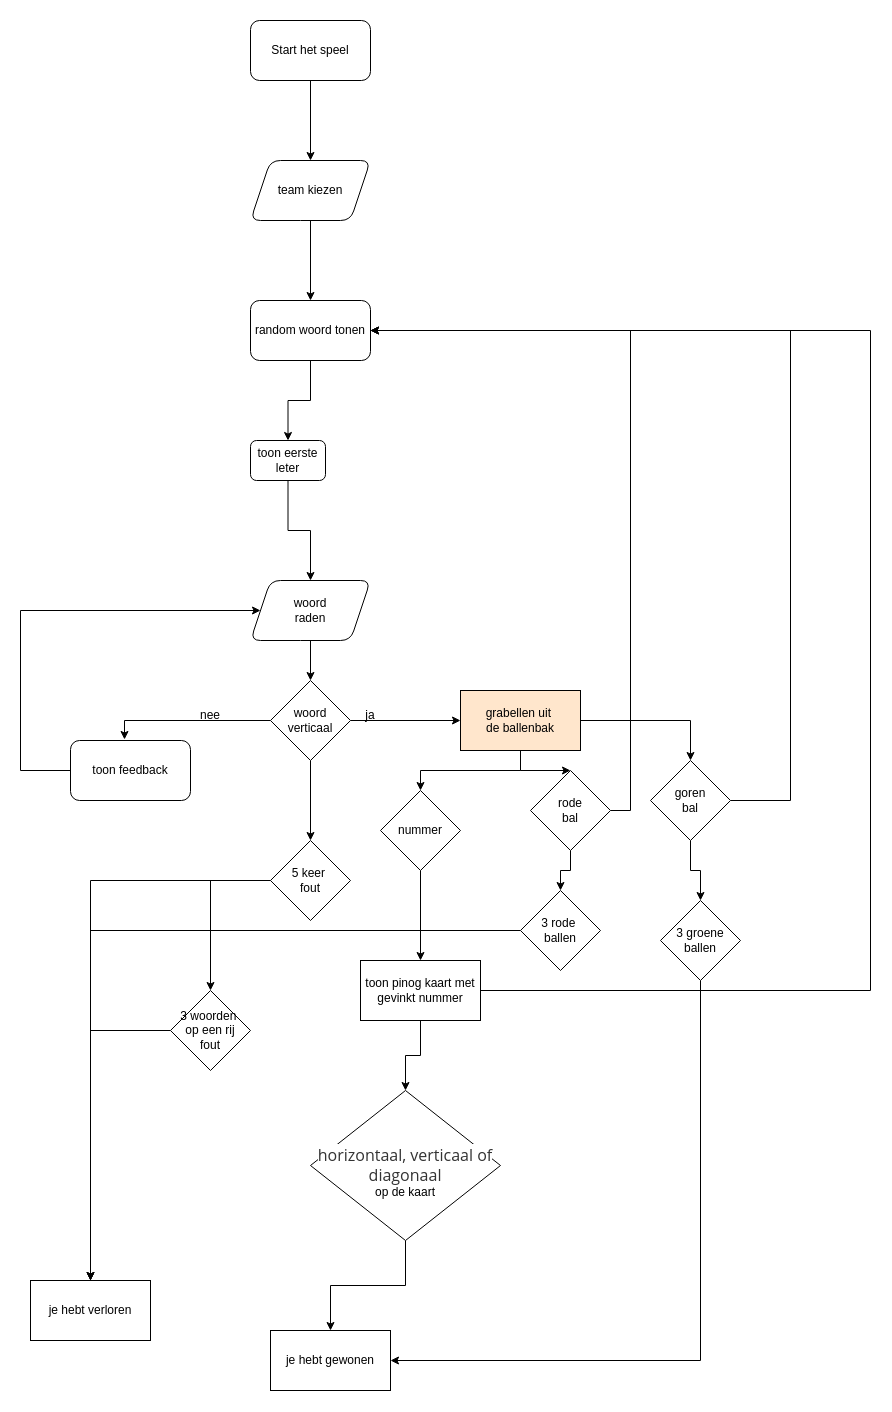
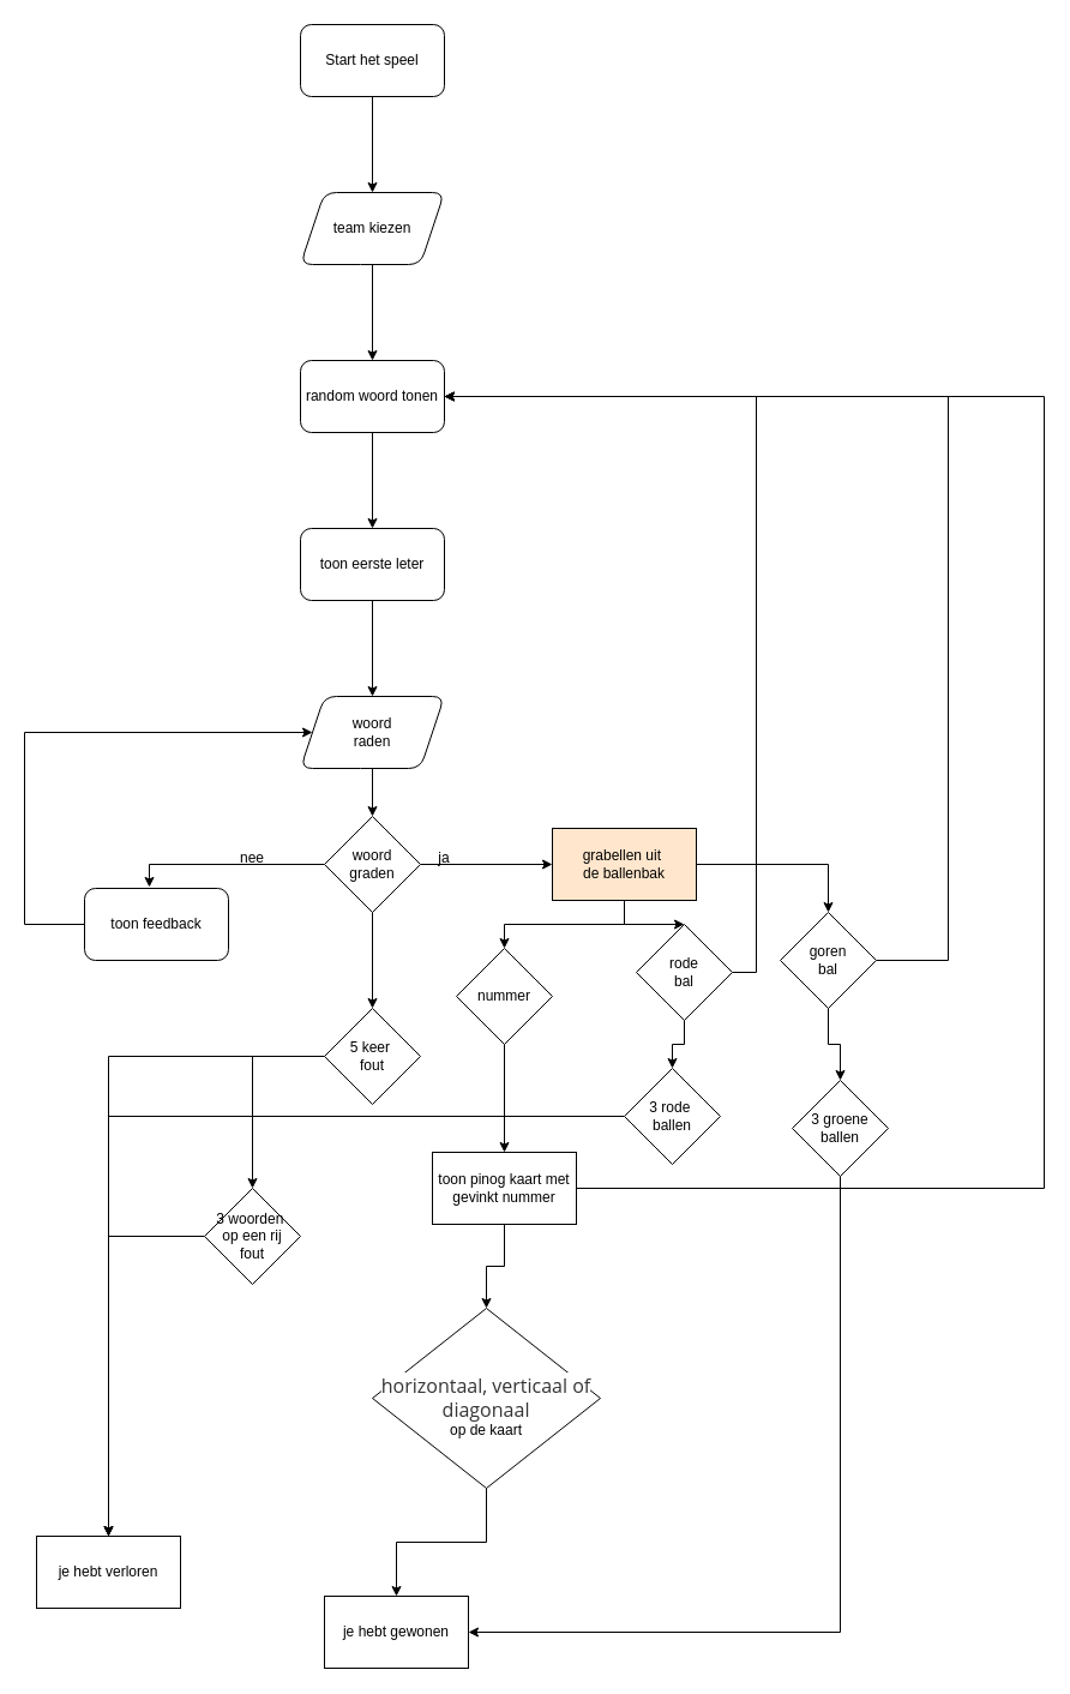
  <mxCell id="0" />
  <mxCell id="1" parent="0" />
  <mxCell id="2" value="" style="edgeStyle=orthogonalEdgeStyle;rounded=0;orthogonalLoop=1;jettySize=auto;html=1;" edge="1" parent="1" source="3" target="5"><mxGeometry relative="1" as="geometry" /></mxCell>
  <mxCell id="3" value="Start het speel" style="rounded=1;whiteSpace=wrap;html=1;" vertex="1" parent="1"><mxGeometry x="250" y="20" width="120" height="60" as="geometry" /></mxCell>
  <mxCell id="4" value="" style="edgeStyle=orthogonalEdgeStyle;rounded=0;orthogonalLoop=1;jettySize=auto;html=1;" edge="1" parent="1" source="5" target="7"><mxGeometry relative="1" as="geometry" /></mxCell>
  <mxCell id="5" value="team kiezen" style="shape=parallelogram;perimeter=parallelogramPerimeter;whiteSpace=wrap;html=1;fixedSize=1;rounded=1;" vertex="1" parent="1"><mxGeometry x="250" y="160" width="120" height="60" as="geometry" /></mxCell>
  <mxCell id="6" value="" style="edgeStyle=orthogonalEdgeStyle;rounded=0;orthogonalLoop=1;jettySize=auto;html=1;" edge="1" parent="1" source="7" target="9"><mxGeometry relative="1" as="geometry" /></mxCell>
  <mxCell id="7" value="random woord tonen" style="whiteSpace=wrap;html=1;rounded=1;" vertex="1" parent="1"><mxGeometry x="250" y="300" width="120" height="60" as="geometry" /></mxCell>
  <mxCell id="8" value="" style="edgeStyle=orthogonalEdgeStyle;rounded=0;orthogonalLoop=1;jettySize=auto;html=1;" edge="1" parent="1" source="9" target="11"><mxGeometry relative="1" as="geometry" /></mxCell>
- <mxCell id="9" value="toon eerste leter" style="whiteSpace=wrap;html=1;rounded=1;" vertex="1" parent="1"><mxGeometry x="250" y="440" width="75" height="40" as="geometry" /></mxCell>
+ <mxCell id="9" value="toon eerste leter" style="whiteSpace=wrap;html=1;rounded=1;" vertex="1" parent="1"><mxGeometry x="250" y="440" width="120" height="60" as="geometry" /></mxCell>
  <mxCell id="10" value="" style="edgeStyle=orthogonalEdgeStyle;rounded=0;orthogonalLoop=1;jettySize=auto;html=1;" edge="1" parent="1" source="11" target="15"><mxGeometry relative="1" as="geometry" /></mxCell>
  <mxCell id="11" value="woord&lt;br&gt;raden" style="shape=parallelogram;perimeter=parallelogramPerimeter;whiteSpace=wrap;html=1;fixedSize=1;rounded=1;" vertex="1" parent="1"><mxGeometry x="250" y="580" width="120" height="60" as="geometry" /></mxCell>
  <mxCell id="12" style="edgeStyle=orthogonalEdgeStyle;rounded=0;orthogonalLoop=1;jettySize=auto;html=1;entryX=0.45;entryY=-0.017;entryDx=0;entryDy=0;entryPerimeter=0;" edge="1" parent="1" source="15" target="18"><mxGeometry relative="1" as="geometry"><mxPoint x="150" y="720" as="targetPoint" /></mxGeometry></mxCell>
  <mxCell id="13" value="" style="edgeStyle=orthogonalEdgeStyle;rounded=0;orthogonalLoop=1;jettySize=auto;html=1;" edge="1" parent="1" source="15" target="22"><mxGeometry relative="1" as="geometry" /></mxCell>
  <mxCell id="14" value="" style="edgeStyle=orthogonalEdgeStyle;rounded=0;orthogonalLoop=1;jettySize=auto;html=1;" edge="1" parent="1" source="15" target="26"><mxGeometry relative="1" as="geometry" /></mxCell>
- <mxCell id="15" value="woord&lt;br&gt;verticaal" style="rhombus;whiteSpace=wrap;html=1;" vertex="1" parent="1"><mxGeometry x="270" y="680" width="80" height="80" as="geometry" /></mxCell>
+ <mxCell id="15" value="woord&lt;br&gt;graden" style="rhombus;whiteSpace=wrap;html=1;" vertex="1" parent="1"><mxGeometry x="270" y="680" width="80" height="80" as="geometry" /></mxCell>
  <mxCell id="16" value="nee" style="text;html=1;align=center;verticalAlign=middle;whiteSpace=wrap;rounded=0;" vertex="1" parent="1"><mxGeometry x="180" y="700" width="60" height="30" as="geometry" /></mxCell>
  <mxCell id="17" style="edgeStyle=orthogonalEdgeStyle;rounded=0;orthogonalLoop=1;jettySize=auto;html=1;" edge="1" parent="1" source="18" target="11"><mxGeometry relative="1" as="geometry"><mxPoint x="-10" y="690" as="targetPoint" /><Array as="points"><mxPoint x="20" y="770" /><mxPoint x="20" y="610" /></Array></mxGeometry></mxCell>
  <mxCell id="18" value="toon feedback" style="rounded=1;whiteSpace=wrap;html=1;" vertex="1" parent="1"><mxGeometry x="70" y="740" width="120" height="60" as="geometry" /></mxCell>
  <mxCell id="19" value="" style="edgeStyle=orthogonalEdgeStyle;rounded=0;orthogonalLoop=1;jettySize=auto;html=1;" edge="1" parent="1" source="22" target="30"><mxGeometry relative="1" as="geometry" /></mxCell>
  <mxCell id="20" value="" style="edgeStyle=orthogonalEdgeStyle;rounded=0;orthogonalLoop=1;jettySize=auto;html=1;" edge="1" parent="1" source="22" target="33"><mxGeometry relative="1" as="geometry" /></mxCell>
  <mxCell id="21" value="" style="edgeStyle=orthogonalEdgeStyle;rounded=0;orthogonalLoop=1;jettySize=auto;html=1;" edge="1" parent="1" source="22" target="35"><mxGeometry relative="1" as="geometry" /></mxCell>
  <mxCell id="22" value="grabellen uit&amp;nbsp;&lt;br&gt;de ballenbak" style="whiteSpace=wrap;html=1;fillColor=#ffe6cc;" vertex="1" parent="1"><mxGeometry x="460" y="690" width="120" height="60" as="geometry" /></mxCell>
  <mxCell id="23" value="ja" style="text;html=1;align=center;verticalAlign=middle;whiteSpace=wrap;rounded=0;" vertex="1" parent="1"><mxGeometry x="340" y="700" width="60" height="30" as="geometry" /></mxCell>
  <mxCell id="24" value="" style="edgeStyle=orthogonalEdgeStyle;rounded=0;orthogonalLoop=1;jettySize=auto;html=1;" edge="1" parent="1" source="26" target="27"><mxGeometry relative="1" as="geometry" /></mxCell>
  <mxCell id="25" value="" style="edgeStyle=orthogonalEdgeStyle;rounded=0;orthogonalLoop=1;jettySize=auto;html=1;" edge="1" parent="1" source="26" target="47"><mxGeometry relative="1" as="geometry" /></mxCell>
  <mxCell id="26" value="5 keer&amp;nbsp;&lt;br&gt;fout" style="rhombus;whiteSpace=wrap;html=1;" vertex="1" parent="1"><mxGeometry x="270" y="840" width="80" height="80" as="geometry" /></mxCell>
  <mxCell id="27" value="je hebt verloren" style="whiteSpace=wrap;html=1;" vertex="1" parent="1"><mxGeometry x="30" y="1280" width="120" height="60" as="geometry" /></mxCell>
  <mxCell id="28" style="edgeStyle=orthogonalEdgeStyle;rounded=0;orthogonalLoop=1;jettySize=auto;html=1;" edge="1" parent="1" source="30" target="7"><mxGeometry relative="1" as="geometry"><Array as="points"><mxPoint x="790" y="800" /><mxPoint x="790" y="330" /></Array></mxGeometry></mxCell>
  <mxCell id="29" value="" style="edgeStyle=orthogonalEdgeStyle;rounded=0;orthogonalLoop=1;jettySize=auto;html=1;" edge="1" parent="1" source="30" target="42"><mxGeometry relative="1" as="geometry" /></mxCell>
  <mxCell id="30" value="goren&lt;br&gt;bal" style="rhombus;whiteSpace=wrap;html=1;" vertex="1" parent="1"><mxGeometry x="650" y="760" width="80" height="80" as="geometry" /></mxCell>
  <mxCell id="31" style="edgeStyle=orthogonalEdgeStyle;rounded=0;orthogonalLoop=1;jettySize=auto;html=1;entryX=1;entryY=0.5;entryDx=0;entryDy=0;" edge="1" parent="1" source="33" target="7"><mxGeometry relative="1" as="geometry"><Array as="points"><mxPoint x="630" y="810" /><mxPoint x="630" y="330" /></Array></mxGeometry></mxCell>
  <mxCell id="32" value="" style="edgeStyle=orthogonalEdgeStyle;rounded=0;orthogonalLoop=1;jettySize=auto;html=1;" edge="1" parent="1" source="33" target="40"><mxGeometry relative="1" as="geometry" /></mxCell>
  <mxCell id="33" value="rode&lt;br&gt;bal" style="rhombus;whiteSpace=wrap;html=1;" vertex="1" parent="1"><mxGeometry x="530" y="770" width="80" height="80" as="geometry" /></mxCell>
  <mxCell id="34" value="" style="edgeStyle=orthogonalEdgeStyle;rounded=0;orthogonalLoop=1;jettySize=auto;html=1;" edge="1" parent="1" source="35" target="38"><mxGeometry relative="1" as="geometry" /></mxCell>
  <mxCell id="35" value="nummer" style="rhombus;whiteSpace=wrap;html=1;" vertex="1" parent="1"><mxGeometry x="380" y="790" width="80" height="80" as="geometry" /></mxCell>
  <mxCell id="36" style="edgeStyle=orthogonalEdgeStyle;rounded=0;orthogonalLoop=1;jettySize=auto;html=1;entryX=1;entryY=0.5;entryDx=0;entryDy=0;" edge="1" parent="1" source="38" target="7"><mxGeometry relative="1" as="geometry"><Array as="points"><mxPoint x="870" y="990" /><mxPoint x="870" y="330" /></Array></mxGeometry></mxCell>
  <mxCell id="37" value="" style="edgeStyle=orthogonalEdgeStyle;rounded=0;orthogonalLoop=1;jettySize=auto;html=1;" edge="1" parent="1" source="38" target="45"><mxGeometry relative="1" as="geometry" /></mxCell>
  <mxCell id="38" value="toon pinog kaart met gevinkt nummer" style="whiteSpace=wrap;html=1;" vertex="1" parent="1"><mxGeometry x="360" y="960" width="120" height="60" as="geometry" /></mxCell>
  <mxCell id="39" style="edgeStyle=orthogonalEdgeStyle;rounded=0;orthogonalLoop=1;jettySize=auto;html=1;" edge="1" parent="1" source="40" target="27"><mxGeometry relative="1" as="geometry" /></mxCell>
  <mxCell id="40" value="3 rode&amp;nbsp;&lt;br&gt;ballen" style="rhombus;whiteSpace=wrap;html=1;" vertex="1" parent="1"><mxGeometry x="520" y="890" width="80" height="80" as="geometry" /></mxCell>
  <mxCell id="41" value="" style="edgeStyle=orthogonalEdgeStyle;rounded=0;orthogonalLoop=1;jettySize=auto;html=1;" edge="1" parent="1" source="42" target="43"><mxGeometry relative="1" as="geometry"><Array as="points"><mxPoint x="700" y="1360" /></Array></mxGeometry></mxCell>
  <mxCell id="42" value="3 groene&lt;br&gt;ballen" style="rhombus;whiteSpace=wrap;html=1;" vertex="1" parent="1"><mxGeometry x="660" y="900" width="80" height="80" as="geometry" /></mxCell>
  <mxCell id="43" value="je hebt gewonen" style="whiteSpace=wrap;html=1;" vertex="1" parent="1"><mxGeometry x="270" y="1330" width="120" height="60" as="geometry" /></mxCell>
  <mxCell id="44" style="edgeStyle=orthogonalEdgeStyle;rounded=0;orthogonalLoop=1;jettySize=auto;html=1;entryX=0.5;entryY=0;entryDx=0;entryDy=0;" edge="1" parent="1" source="45" target="43"><mxGeometry relative="1" as="geometry" /></mxCell>
  <mxCell id="45" value="&lt;br&gt;&lt;span style=&quot;color: rgb(51, 51, 51); font-family: &amp;quot;Open Sans&amp;quot;, Helvetica, Arial, sans-serif; font-size: 16px; font-style: normal; font-variant-ligatures: normal; font-variant-caps: normal; font-weight: 400; letter-spacing: normal; orphans: 2; text-align: left; text-indent: 0px; text-transform: none; widows: 2; word-spacing: 0px; -webkit-text-stroke-width: 0px; white-space: normal; background-color: rgb(255, 255, 255); text-decoration-thickness: initial; text-decoration-style: initial; text-decoration-color: initial; float: none; display: inline !important;&quot;&gt;horizontaal, verticaal of diagonaal&lt;br&gt;&lt;/span&gt;op de kaart" style="rhombus;whiteSpace=wrap;html=1;" vertex="1" parent="1"><mxGeometry x="310" y="1090" width="190" height="150" as="geometry" /></mxCell>
  <mxCell id="46" style="edgeStyle=orthogonalEdgeStyle;rounded=0;orthogonalLoop=1;jettySize=auto;html=1;" edge="1" parent="1" source="47" target="27"><mxGeometry relative="1" as="geometry" /></mxCell>
  <mxCell id="47" value="3 woorden&amp;nbsp;&lt;br&gt;op een rij&lt;br&gt;fout" style="rhombus;whiteSpace=wrap;html=1;" vertex="1" parent="1"><mxGeometry x="170" y="990" width="80" height="80" as="geometry" /></mxCell>
